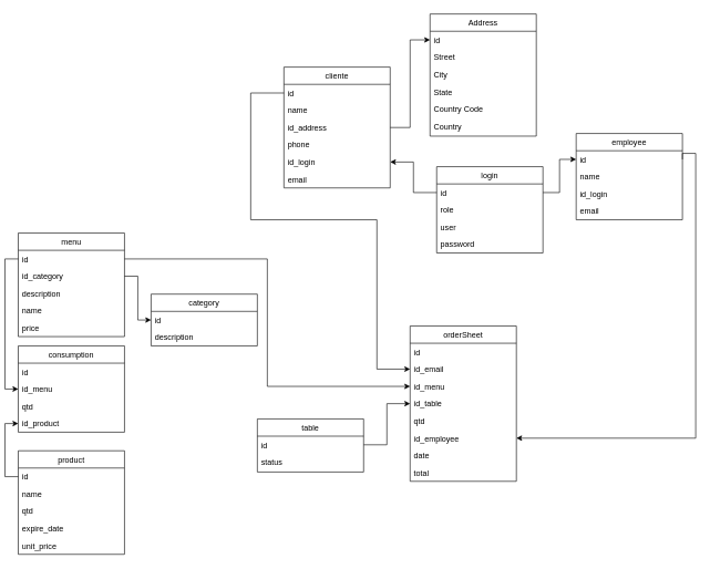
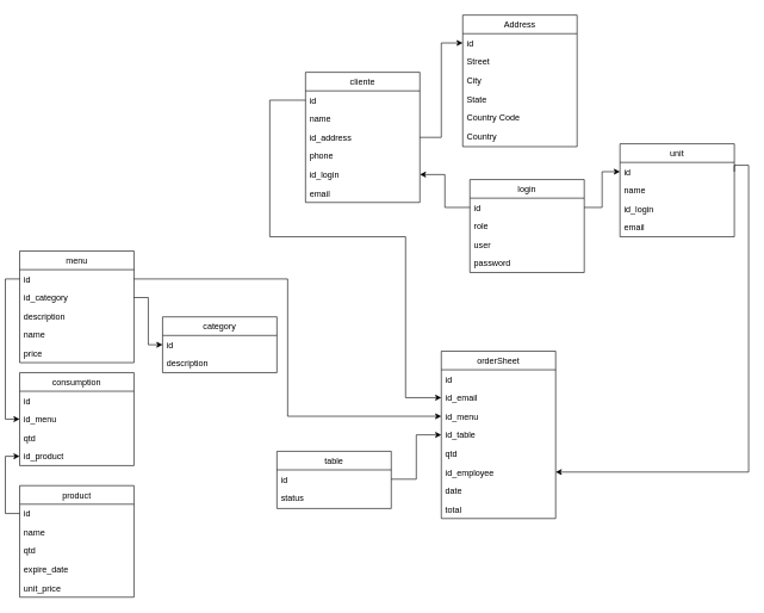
  <mxCell id="0" />
  <mxCell id="1" parent="0" />
  <mxCell id="2" value="Address" style="swimlane;fontStyle=0;align=center;verticalAlign=top;childLayout=stackLayout;horizontal=1;startSize=26;horizontalStack=0;resizeParent=1;resizeLast=0;collapsible=1;marginBottom=0;rounded=0;shadow=0;strokeWidth=1;" parent="1" vertex="1"><mxGeometry x="640" y="20" width="160" height="184" as="geometry"><mxRectangle x="550" y="140" width="160" height="26" as="alternateBounds" /></mxGeometry></mxCell>
  <mxCell id="3" value="id" style="text;align=left;verticalAlign=top;spacingLeft=4;spacingRight=4;overflow=hidden;rotatable=0;points=[[0,0.5],[1,0.5]];portConstraint=eastwest;" vertex="1" parent="2"><mxGeometry y="26" width="160" height="26" as="geometry" /></mxCell>
  <mxCell id="4" value="Street" style="text;align=left;verticalAlign=top;spacingLeft=4;spacingRight=4;overflow=hidden;rotatable=0;points=[[0,0.5],[1,0.5]];portConstraint=eastwest;" parent="2" vertex="1"><mxGeometry y="52" width="160" height="26" as="geometry" /></mxCell>
  <mxCell id="5" value="City" style="text;align=left;verticalAlign=top;spacingLeft=4;spacingRight=4;overflow=hidden;rotatable=0;points=[[0,0.5],[1,0.5]];portConstraint=eastwest;rounded=0;shadow=0;html=0;" parent="2" vertex="1"><mxGeometry y="78" width="160" height="26" as="geometry" /></mxCell>
  <mxCell id="6" value="State" style="text;align=left;verticalAlign=top;spacingLeft=4;spacingRight=4;overflow=hidden;rotatable=0;points=[[0,0.5],[1,0.5]];portConstraint=eastwest;rounded=0;shadow=0;html=0;" parent="2" vertex="1"><mxGeometry y="104" width="160" height="26" as="geometry" /></mxCell>
  <mxCell id="7" value="Country Code" style="text;align=left;verticalAlign=top;spacingLeft=4;spacingRight=4;overflow=hidden;rotatable=0;points=[[0,0.5],[1,0.5]];portConstraint=eastwest;rounded=0;shadow=0;html=0;" parent="2" vertex="1"><mxGeometry y="130" width="160" height="26" as="geometry" /></mxCell>
  <mxCell id="8" value="Country" style="text;align=left;verticalAlign=top;spacingLeft=4;spacingRight=4;overflow=hidden;rotatable=0;points=[[0,0.5],[1,0.5]];portConstraint=eastwest;rounded=0;shadow=0;html=0;" parent="2" vertex="1"><mxGeometry y="156" width="160" height="26" as="geometry" /></mxCell>
  <mxCell id="9" value="cliente" style="swimlane;fontStyle=0;align=center;verticalAlign=top;childLayout=stackLayout;horizontal=1;startSize=26;horizontalStack=0;resizeParent=1;resizeLast=0;collapsible=1;marginBottom=0;rounded=0;shadow=0;strokeWidth=1;" vertex="1" parent="1"><mxGeometry x="420" y="100" width="160" height="182" as="geometry"><mxRectangle x="130" y="380" width="160" height="26" as="alternateBounds" /></mxGeometry></mxCell>
  <mxCell id="10" value="id    " style="text;align=left;verticalAlign=top;spacingLeft=4;spacingRight=4;overflow=hidden;rotatable=0;points=[[0,0.5],[1,0.5]];portConstraint=eastwest;" vertex="1" parent="9"><mxGeometry y="26" width="160" height="26" as="geometry" /></mxCell>
  <mxCell id="11" value="name" style="text;align=left;verticalAlign=top;spacingLeft=4;spacingRight=4;overflow=hidden;rotatable=0;points=[[0,0.5],[1,0.5]];portConstraint=eastwest;rounded=0;shadow=0;html=0;" vertex="1" parent="9"><mxGeometry y="52" width="160" height="26" as="geometry" /></mxCell>
  <mxCell id="12" value="id_address" style="text;align=left;verticalAlign=top;spacingLeft=4;spacingRight=4;overflow=hidden;rotatable=0;points=[[0,0.5],[1,0.5]];portConstraint=eastwest;rounded=0;shadow=0;html=0;" vertex="1" parent="9"><mxGeometry y="78" width="160" height="26" as="geometry" /></mxCell>
  <mxCell id="13" value="phone" style="text;align=left;verticalAlign=top;spacingLeft=4;spacingRight=4;overflow=hidden;rotatable=0;points=[[0,0.5],[1,0.5]];portConstraint=eastwest;rounded=0;shadow=0;html=0;" vertex="1" parent="9"><mxGeometry y="104" width="160" height="26" as="geometry" /></mxCell>
  <mxCell id="14" value="id_login" style="text;align=left;verticalAlign=top;spacingLeft=4;spacingRight=4;overflow=hidden;rotatable=0;points=[[0,0.5],[1,0.5]];portConstraint=eastwest;rounded=0;shadow=0;html=0;" vertex="1" parent="9"><mxGeometry y="130" width="160" height="26" as="geometry" /></mxCell>
  <mxCell id="15" value="email" style="text;align=left;verticalAlign=top;spacingLeft=4;spacingRight=4;overflow=hidden;rotatable=0;points=[[0,0.5],[1,0.5]];portConstraint=eastwest;rounded=0;shadow=0;html=0;" vertex="1" parent="9"><mxGeometry y="156" width="160" height="26" as="geometry" /></mxCell>
  <mxCell id="16" style="edgeStyle=orthogonalEdgeStyle;rounded=0;orthogonalLoop=1;jettySize=auto;html=1;" edge="1" parent="1" source="12" target="3"><mxGeometry relative="1" as="geometry" /></mxCell>
  <mxCell id="17" value="login" style="swimlane;fontStyle=0;align=center;verticalAlign=top;childLayout=stackLayout;horizontal=1;startSize=26;horizontalStack=0;resizeParent=1;resizeLast=0;collapsible=1;marginBottom=0;rounded=0;shadow=0;strokeWidth=1;" vertex="1" parent="1"><mxGeometry x="650" y="250" width="160" height="130" as="geometry"><mxRectangle x="550" y="140" width="160" height="26" as="alternateBounds" /></mxGeometry></mxCell>
  <mxCell id="18" value="id" style="text;align=left;verticalAlign=top;spacingLeft=4;spacingRight=4;overflow=hidden;rotatable=0;points=[[0,0.5],[1,0.5]];portConstraint=eastwest;" vertex="1" parent="17"><mxGeometry y="26" width="160" height="26" as="geometry" /></mxCell>
  <mxCell id="19" value="role" style="text;align=left;verticalAlign=top;spacingLeft=4;spacingRight=4;overflow=hidden;rotatable=0;points=[[0,0.5],[1,0.5]];portConstraint=eastwest;" vertex="1" parent="17"><mxGeometry y="52" width="160" height="26" as="geometry" /></mxCell>
  <mxCell id="20" value="user" style="text;align=left;verticalAlign=top;spacingLeft=4;spacingRight=4;overflow=hidden;rotatable=0;points=[[0,0.5],[1,0.5]];portConstraint=eastwest;rounded=0;shadow=0;html=0;" vertex="1" parent="17"><mxGeometry y="78" width="160" height="26" as="geometry" /></mxCell>
  <mxCell id="21" value="password" style="text;align=left;verticalAlign=top;spacingLeft=4;spacingRight=4;overflow=hidden;rotatable=0;points=[[0,0.5],[1,0.5]];portConstraint=eastwest;rounded=0;shadow=0;html=0;" vertex="1" parent="17"><mxGeometry y="104" width="160" height="26" as="geometry" /></mxCell>
  <mxCell id="22" style="edgeStyle=orthogonalEdgeStyle;rounded=0;orthogonalLoop=1;jettySize=auto;html=1;entryX=1;entryY=0.5;entryDx=0;entryDy=0;" edge="1" parent="1" source="18" target="14"><mxGeometry relative="1" as="geometry" /></mxCell>
- <mxCell id="23" value="employee" style="swimlane;fontStyle=0;align=center;verticalAlign=top;childLayout=stackLayout;horizontal=1;startSize=26;horizontalStack=0;resizeParent=1;resizeLast=0;collapsible=1;marginBottom=0;rounded=0;shadow=0;strokeWidth=1;" vertex="1" parent="1"><mxGeometry x="860" y="200" width="160" height="130" as="geometry"><mxRectangle x="130" y="380" width="160" height="26" as="alternateBounds" /></mxGeometry></mxCell>
+ <mxCell id="23" value="unit" style="swimlane;fontStyle=0;align=center;verticalAlign=top;childLayout=stackLayout;horizontal=1;startSize=26;horizontalStack=0;resizeParent=1;resizeLast=0;collapsible=1;marginBottom=0;rounded=0;shadow=0;strokeWidth=1;" vertex="1" parent="1"><mxGeometry x="860" y="200" width="160" height="130" as="geometry"><mxRectangle x="130" y="380" width="160" height="26" as="alternateBounds" /></mxGeometry></mxCell>
  <mxCell id="24" value="id    " style="text;align=left;verticalAlign=top;spacingLeft=4;spacingRight=4;overflow=hidden;rotatable=0;points=[[0,0.5],[1,0.5]];portConstraint=eastwest;" vertex="1" parent="23"><mxGeometry y="26" width="160" height="26" as="geometry" /></mxCell>
  <mxCell id="25" value="name" style="text;align=left;verticalAlign=top;spacingLeft=4;spacingRight=4;overflow=hidden;rotatable=0;points=[[0,0.5],[1,0.5]];portConstraint=eastwest;rounded=0;shadow=0;html=0;" vertex="1" parent="23"><mxGeometry y="52" width="160" height="26" as="geometry" /></mxCell>
  <mxCell id="26" value="id_login" style="text;align=left;verticalAlign=top;spacingLeft=4;spacingRight=4;overflow=hidden;rotatable=0;points=[[0,0.5],[1,0.5]];portConstraint=eastwest;rounded=0;shadow=0;html=0;" vertex="1" parent="23"><mxGeometry y="78" width="160" height="26" as="geometry" /></mxCell>
  <mxCell id="27" value="email" style="text;align=left;verticalAlign=top;spacingLeft=4;spacingRight=4;overflow=hidden;rotatable=0;points=[[0,0.5],[1,0.5]];portConstraint=eastwest;rounded=0;shadow=0;html=0;" vertex="1" parent="23"><mxGeometry y="104" width="160" height="26" as="geometry" /></mxCell>
  <mxCell id="28" style="edgeStyle=orthogonalEdgeStyle;rounded=0;orthogonalLoop=1;jettySize=auto;html=1;exitX=1;exitY=0.5;exitDx=0;exitDy=0;" edge="1" parent="1" source="18" target="24"><mxGeometry relative="1" as="geometry" /></mxCell>
  <mxCell id="29" value="table" style="swimlane;fontStyle=0;align=center;verticalAlign=top;childLayout=stackLayout;horizontal=1;startSize=26;horizontalStack=0;resizeParent=1;resizeLast=0;collapsible=1;marginBottom=0;rounded=0;shadow=0;strokeWidth=1;" vertex="1" parent="1"><mxGeometry x="380" y="630" width="160" height="80" as="geometry"><mxRectangle x="550" y="140" width="160" height="26" as="alternateBounds" /></mxGeometry></mxCell>
  <mxCell id="30" value="id" style="text;align=left;verticalAlign=top;spacingLeft=4;spacingRight=4;overflow=hidden;rotatable=0;points=[[0,0.5],[1,0.5]];portConstraint=eastwest;" vertex="1" parent="29"><mxGeometry y="26" width="160" height="26" as="geometry" /></mxCell>
  <mxCell id="31" value="status" style="text;align=left;verticalAlign=top;spacingLeft=4;spacingRight=4;overflow=hidden;rotatable=0;points=[[0,0.5],[1,0.5]];portConstraint=eastwest;" vertex="1" parent="29"><mxGeometry y="52" width="160" height="26" as="geometry" /></mxCell>
  <mxCell id="32" value="menu" style="swimlane;fontStyle=0;align=center;verticalAlign=top;childLayout=stackLayout;horizontal=1;startSize=26;horizontalStack=0;resizeParent=1;resizeLast=0;collapsible=1;marginBottom=0;rounded=0;shadow=0;strokeWidth=1;" vertex="1" parent="1"><mxGeometry x="20" y="350" width="160" height="156" as="geometry"><mxRectangle x="550" y="140" width="160" height="26" as="alternateBounds" /></mxGeometry></mxCell>
  <mxCell id="33" value="id" style="text;align=left;verticalAlign=top;spacingLeft=4;spacingRight=4;overflow=hidden;rotatable=0;points=[[0,0.5],[1,0.5]];portConstraint=eastwest;" vertex="1" parent="32"><mxGeometry y="26" width="160" height="26" as="geometry" /></mxCell>
  <mxCell id="34" value="id_category" style="text;align=left;verticalAlign=top;spacingLeft=4;spacingRight=4;overflow=hidden;rotatable=0;points=[[0,0.5],[1,0.5]];portConstraint=eastwest;" vertex="1" parent="32"><mxGeometry y="52" width="160" height="26" as="geometry" /></mxCell>
  <mxCell id="35" value="description" style="text;align=left;verticalAlign=top;spacingLeft=4;spacingRight=4;overflow=hidden;rotatable=0;points=[[0,0.5],[1,0.5]];portConstraint=eastwest;" vertex="1" parent="32"><mxGeometry y="78" width="160" height="26" as="geometry" /></mxCell>
  <mxCell id="36" value="name" style="text;align=left;verticalAlign=top;spacingLeft=4;spacingRight=4;overflow=hidden;rotatable=0;points=[[0,0.5],[1,0.5]];portConstraint=eastwest;" vertex="1" parent="32"><mxGeometry y="104" width="160" height="26" as="geometry" /></mxCell>
  <mxCell id="37" value="price" style="text;align=left;verticalAlign=top;spacingLeft=4;spacingRight=4;overflow=hidden;rotatable=0;points=[[0,0.5],[1,0.5]];portConstraint=eastwest;" vertex="1" parent="32"><mxGeometry y="130" width="160" height="26" as="geometry" /></mxCell>
  <mxCell id="38" value="orderSheet" style="swimlane;fontStyle=0;align=center;verticalAlign=top;childLayout=stackLayout;horizontal=1;startSize=26;horizontalStack=0;resizeParent=1;resizeLast=0;collapsible=1;marginBottom=0;rounded=0;shadow=0;strokeWidth=1;" vertex="1" parent="1"><mxGeometry x="610" y="490" width="160" height="234" as="geometry"><mxRectangle x="550" y="140" width="160" height="26" as="alternateBounds" /></mxGeometry></mxCell>
  <mxCell id="39" value="id" style="text;align=left;verticalAlign=top;spacingLeft=4;spacingRight=4;overflow=hidden;rotatable=0;points=[[0,0.5],[1,0.5]];portConstraint=eastwest;" vertex="1" parent="38"><mxGeometry y="26" width="160" height="26" as="geometry" /></mxCell>
  <mxCell id="40" value="id_email" style="text;align=left;verticalAlign=top;spacingLeft=4;spacingRight=4;overflow=hidden;rotatable=0;points=[[0,0.5],[1,0.5]];portConstraint=eastwest;" vertex="1" parent="38"><mxGeometry y="52" width="160" height="26" as="geometry" /></mxCell>
  <mxCell id="41" value="id_menu" style="text;align=left;verticalAlign=top;spacingLeft=4;spacingRight=4;overflow=hidden;rotatable=0;points=[[0,0.5],[1,0.5]];portConstraint=eastwest;" vertex="1" parent="38"><mxGeometry y="78" width="160" height="26" as="geometry" /></mxCell>
  <mxCell id="42" value="id_table" style="text;align=left;verticalAlign=top;spacingLeft=4;spacingRight=4;overflow=hidden;rotatable=0;points=[[0,0.5],[1,0.5]];portConstraint=eastwest;" vertex="1" parent="38"><mxGeometry y="104" width="160" height="26" as="geometry" /></mxCell>
  <mxCell id="43" value="qtd" style="text;align=left;verticalAlign=top;spacingLeft=4;spacingRight=4;overflow=hidden;rotatable=0;points=[[0,0.5],[1,0.5]];portConstraint=eastwest;" vertex="1" parent="38"><mxGeometry y="130" width="160" height="26" as="geometry" /></mxCell>
  <mxCell id="44" value="id_employee" style="text;align=left;verticalAlign=top;spacingLeft=4;spacingRight=4;overflow=hidden;rotatable=0;points=[[0,0.5],[1,0.5]];portConstraint=eastwest;" vertex="1" parent="38"><mxGeometry y="156" width="160" height="26" as="geometry" /></mxCell>
  <mxCell id="45" value="date" style="text;align=left;verticalAlign=top;spacingLeft=4;spacingRight=4;overflow=hidden;rotatable=0;points=[[0,0.5],[1,0.5]];portConstraint=eastwest;" vertex="1" parent="38"><mxGeometry y="182" width="160" height="26" as="geometry" /></mxCell>
  <mxCell id="46" value="total" style="text;align=left;verticalAlign=top;spacingLeft=4;spacingRight=4;overflow=hidden;rotatable=0;points=[[0,0.5],[1,0.5]];portConstraint=eastwest;" vertex="1" parent="38"><mxGeometry y="208" width="160" height="26" as="geometry" /></mxCell>
  <mxCell id="47" value="product" style="swimlane;fontStyle=0;align=center;verticalAlign=top;childLayout=stackLayout;horizontal=1;startSize=26;horizontalStack=0;resizeParent=1;resizeLast=0;collapsible=1;marginBottom=0;rounded=0;shadow=0;strokeWidth=1;" vertex="1" parent="1"><mxGeometry x="20" y="678" width="160" height="156" as="geometry"><mxRectangle x="550" y="140" width="160" height="26" as="alternateBounds" /></mxGeometry></mxCell>
  <mxCell id="48" value="id" style="text;align=left;verticalAlign=top;spacingLeft=4;spacingRight=4;overflow=hidden;rotatable=0;points=[[0,0.5],[1,0.5]];portConstraint=eastwest;" vertex="1" parent="47"><mxGeometry y="26" width="160" height="26" as="geometry" /></mxCell>
  <mxCell id="49" value="name" style="text;align=left;verticalAlign=top;spacingLeft=4;spacingRight=4;overflow=hidden;rotatable=0;points=[[0,0.5],[1,0.5]];portConstraint=eastwest;" vertex="1" parent="47"><mxGeometry y="52" width="160" height="26" as="geometry" /></mxCell>
  <mxCell id="50" value="qtd" style="text;align=left;verticalAlign=top;spacingLeft=4;spacingRight=4;overflow=hidden;rotatable=0;points=[[0,0.5],[1,0.5]];portConstraint=eastwest;" vertex="1" parent="47"><mxGeometry y="78" width="160" height="26" as="geometry" /></mxCell>
  <mxCell id="51" value="expire_date" style="text;align=left;verticalAlign=top;spacingLeft=4;spacingRight=4;overflow=hidden;rotatable=0;points=[[0,0.5],[1,0.5]];portConstraint=eastwest;" vertex="1" parent="47"><mxGeometry y="104" width="160" height="26" as="geometry" /></mxCell>
  <mxCell id="52" value="unit_price" style="text;align=left;verticalAlign=top;spacingLeft=4;spacingRight=4;overflow=hidden;rotatable=0;points=[[0,0.5],[1,0.5]];portConstraint=eastwest;" vertex="1" parent="47"><mxGeometry y="130" width="160" height="26" as="geometry" /></mxCell>
  <mxCell id="53" value="consumption" style="swimlane;fontStyle=0;align=center;verticalAlign=top;childLayout=stackLayout;horizontal=1;startSize=26;horizontalStack=0;resizeParent=1;resizeLast=0;collapsible=1;marginBottom=0;rounded=0;shadow=0;strokeWidth=1;" vertex="1" parent="1"><mxGeometry x="20" y="520" width="160" height="130" as="geometry"><mxRectangle x="550" y="140" width="160" height="26" as="alternateBounds" /></mxGeometry></mxCell>
  <mxCell id="54" value="id" style="text;align=left;verticalAlign=top;spacingLeft=4;spacingRight=4;overflow=hidden;rotatable=0;points=[[0,0.5],[1,0.5]];portConstraint=eastwest;" vertex="1" parent="53"><mxGeometry y="26" width="160" height="26" as="geometry" /></mxCell>
  <mxCell id="55" value="id_menu" style="text;align=left;verticalAlign=top;spacingLeft=4;spacingRight=4;overflow=hidden;rotatable=0;points=[[0,0.5],[1,0.5]];portConstraint=eastwest;" vertex="1" parent="53"><mxGeometry y="52" width="160" height="26" as="geometry" /></mxCell>
  <mxCell id="56" value="qtd" style="text;align=left;verticalAlign=top;spacingLeft=4;spacingRight=4;overflow=hidden;rotatable=0;points=[[0,0.5],[1,0.5]];portConstraint=eastwest;" vertex="1" parent="53"><mxGeometry y="78" width="160" height="26" as="geometry" /></mxCell>
  <mxCell id="57" value="id_product" style="text;align=left;verticalAlign=top;spacingLeft=4;spacingRight=4;overflow=hidden;rotatable=0;points=[[0,0.5],[1,0.5]];portConstraint=eastwest;" vertex="1" parent="53"><mxGeometry y="104" width="160" height="26" as="geometry" /></mxCell>
  <mxCell id="58" style="edgeStyle=orthogonalEdgeStyle;rounded=0;orthogonalLoop=1;jettySize=auto;html=1;exitX=0;exitY=0.5;exitDx=0;exitDy=0;entryX=0;entryY=0.5;entryDx=0;entryDy=0;" edge="1" parent="1" source="33" target="55"><mxGeometry relative="1" as="geometry" /></mxCell>
  <mxCell id="59" style="edgeStyle=orthogonalEdgeStyle;rounded=0;orthogonalLoop=1;jettySize=auto;html=1;entryX=0;entryY=0.5;entryDx=0;entryDy=0;" edge="1" parent="1" source="48" target="57"><mxGeometry relative="1" as="geometry"><mxPoint x="205" y="590" as="targetPoint" /></mxGeometry></mxCell>
  <mxCell id="60" value="category" style="swimlane;fontStyle=0;align=center;verticalAlign=top;childLayout=stackLayout;horizontal=1;startSize=26;horizontalStack=0;resizeParent=1;resizeLast=0;collapsible=1;marginBottom=0;rounded=0;shadow=0;strokeWidth=1;" vertex="1" parent="1"><mxGeometry x="220" y="442" width="160" height="78" as="geometry"><mxRectangle x="550" y="140" width="160" height="26" as="alternateBounds" /></mxGeometry></mxCell>
  <mxCell id="61" value="id" style="text;align=left;verticalAlign=top;spacingLeft=4;spacingRight=4;overflow=hidden;rotatable=0;points=[[0,0.5],[1,0.5]];portConstraint=eastwest;" vertex="1" parent="60"><mxGeometry y="26" width="160" height="26" as="geometry" /></mxCell>
  <mxCell id="62" value="description" style="text;align=left;verticalAlign=top;spacingLeft=4;spacingRight=4;overflow=hidden;rotatable=0;points=[[0,0.5],[1,0.5]];portConstraint=eastwest;" vertex="1" parent="60"><mxGeometry y="52" width="160" height="26" as="geometry" /></mxCell>
  <mxCell id="63" style="edgeStyle=orthogonalEdgeStyle;rounded=0;orthogonalLoop=1;jettySize=auto;html=1;entryX=0;entryY=0.5;entryDx=0;entryDy=0;" edge="1" parent="1" source="34" target="61"><mxGeometry relative="1" as="geometry" /></mxCell>
  <mxCell id="64" style="edgeStyle=orthogonalEdgeStyle;rounded=0;orthogonalLoop=1;jettySize=auto;html=1;" edge="1" parent="1" source="30" target="42"><mxGeometry relative="1" as="geometry" /></mxCell>
  <mxCell id="65" style="edgeStyle=orthogonalEdgeStyle;rounded=0;orthogonalLoop=1;jettySize=auto;html=1;" edge="1" parent="1" source="33" target="41"><mxGeometry relative="1" as="geometry" /></mxCell>
  <mxCell id="66" style="edgeStyle=orthogonalEdgeStyle;rounded=0;orthogonalLoop=1;jettySize=auto;html=1;entryX=0;entryY=0.5;entryDx=0;entryDy=0;exitX=0;exitY=0.5;exitDx=0;exitDy=0;" edge="1" parent="1" source="10" target="40"><mxGeometry relative="1" as="geometry"><Array as="points"><mxPoint x="370" y="139" /><mxPoint x="370" y="330" /><mxPoint x="560" y="330" /><mxPoint x="560" y="555" /></Array></mxGeometry></mxCell>
  <mxCell id="67" style="edgeStyle=orthogonalEdgeStyle;rounded=0;orthogonalLoop=1;jettySize=auto;html=1;exitX=1;exitY=0.5;exitDx=0;exitDy=0;" edge="1" parent="1" source="24" target="44"><mxGeometry relative="1" as="geometry"><Array as="points"><mxPoint x="1020" y="230" /><mxPoint x="1040" y="230" /><mxPoint x="1040" y="659" /></Array></mxGeometry></mxCell>
